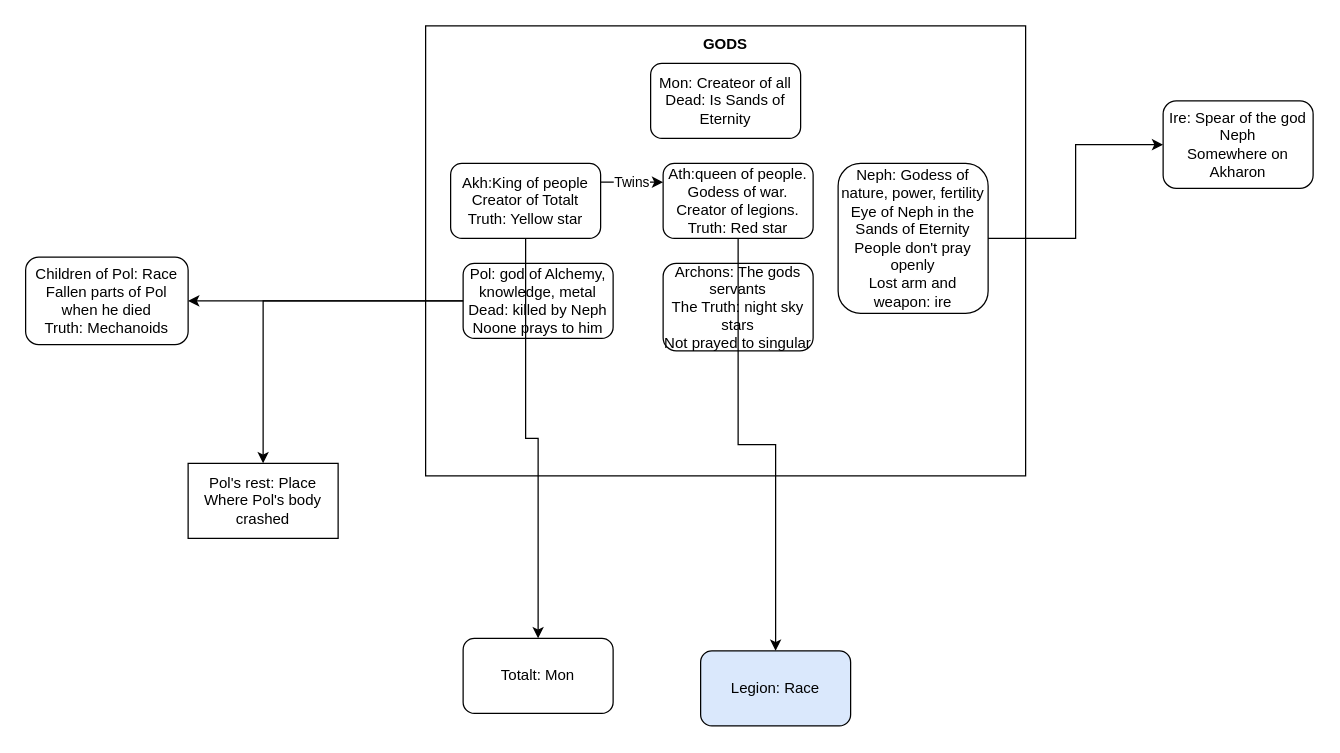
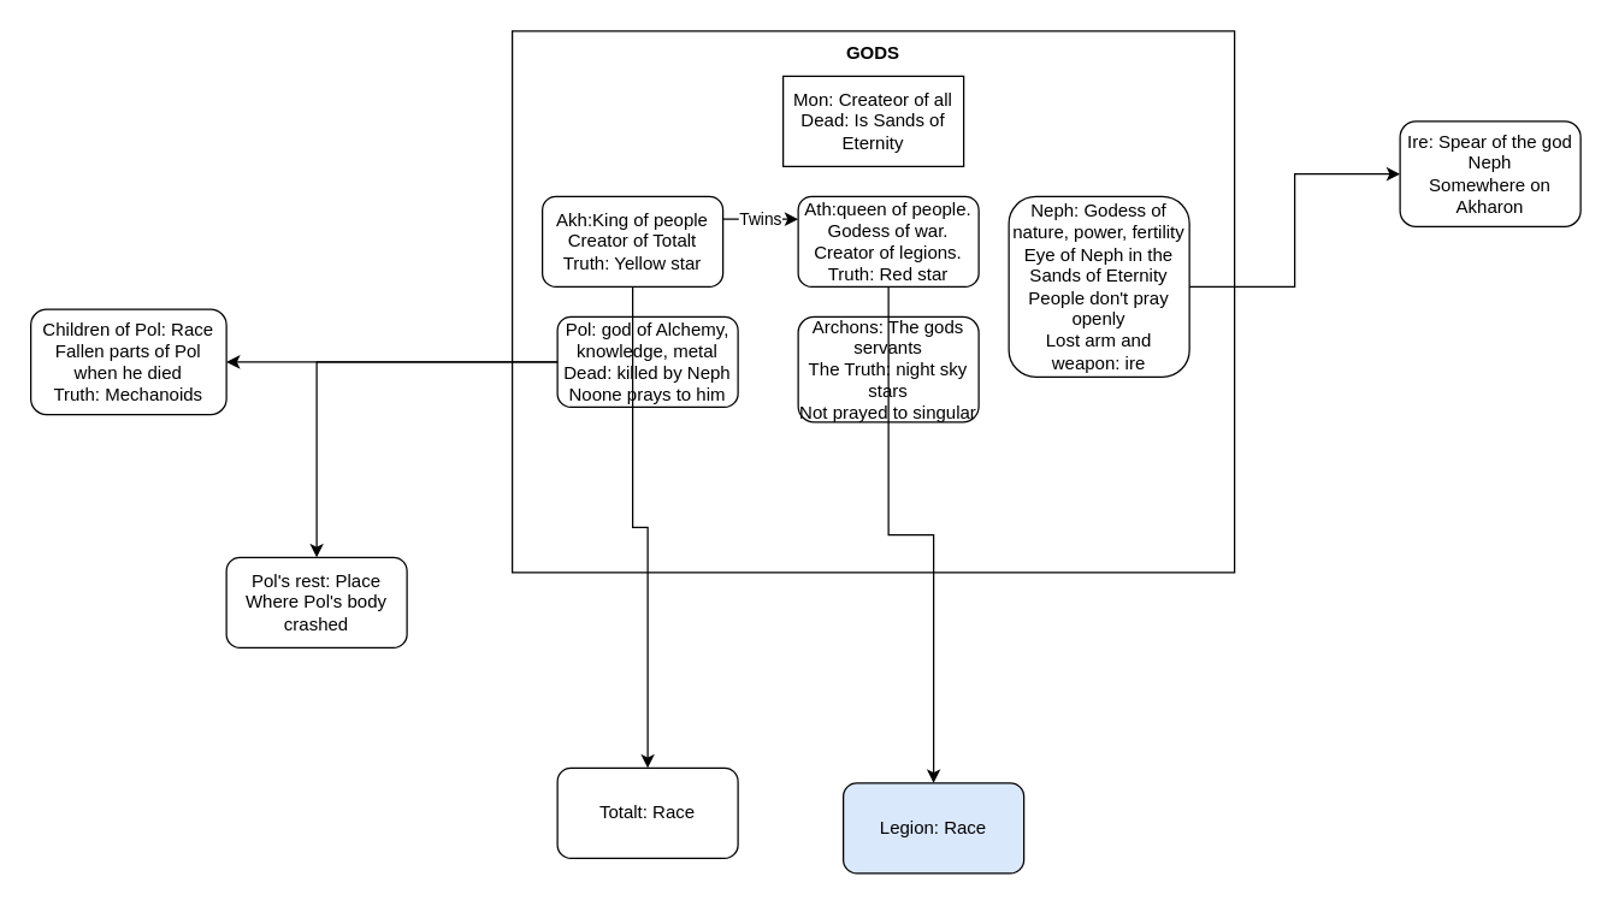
  <mxCell id="0" />
  <mxCell id="1" parent="0" />
  <mxCell id="2" value="Children of Pol: Race&lt;br&gt;Fallen parts of Pol when he died&lt;br&gt;Truth: Mechanoids" style="rounded=1;whiteSpace=wrap;html=1;" vertex="1" parent="1"><mxGeometry x="20" y="205" width="130" height="70" as="geometry" /></mxCell>
- <mxCell id="3" value="Pol's rest: Place&lt;br&gt;Where Pol's body crashed" style="whiteSpace=wrap;html=1;rounded=0;" vertex="1" parent="1"><mxGeometry x="150" y="370" width="120" height="60" as="geometry" /></mxCell>
+ <mxCell id="3" value="Pol's rest: Place&lt;br&gt;Where Pol's body crashed" style="rounded=1;whiteSpace=wrap;html=1;" vertex="1" parent="1"><mxGeometry x="150" y="370" width="120" height="60" as="geometry" /></mxCell>
  <mxCell id="4" value="&lt;font style=&quot;font-size: 12px;&quot;&gt;Ire: Spear of the god Neph&lt;br&gt;Somewhere on Akharon&lt;br&gt;&lt;/font&gt;" style="rounded=1;whiteSpace=wrap;html=1;" vertex="1" parent="1"><mxGeometry x="930" y="80" width="120" height="70" as="geometry" /></mxCell>
- <mxCell id="5" value="Totalt: Mon" style="rounded=1;whiteSpace=wrap;html=1;" vertex="1" parent="1"><mxGeometry y="510" width="120" height="60" as="geometry" x="370" /></mxCell>
+ <mxCell id="5" value="Totalt: Race" style="rounded=1;whiteSpace=wrap;html=1;" vertex="1" parent="1"><mxGeometry y="510" width="120" height="60" as="geometry" x="370" /></mxCell>
  <mxCell id="6" value="Legion: Race" style="rounded=1;whiteSpace=wrap;html=1;fillColor=#dae8fc;" vertex="1" parent="1"><mxGeometry x="560" y="520" width="120" height="60" as="geometry" /></mxCell>
  <mxCell id="7" value="" style="group" vertex="1" connectable="0" parent="1"><mxGeometry x="340" y="20" width="480" height="360" as="geometry" /></mxCell>
  <mxCell id="8" value="" style="group" vertex="1" connectable="0" parent="7"><mxGeometry width="480" height="360" as="geometry" /></mxCell>
  <mxCell id="9" value="" style="rounded=0;whiteSpace=wrap;html=1;" vertex="1" parent="8"><mxGeometry width="480" height="360" as="geometry" /></mxCell>
- <mxCell id="10" value="Mon: Createor of all&lt;br&gt;Dead: Is Sands of Eternity" style="rounded=1;whiteSpace=wrap;html=1;" vertex="1" parent="8"><mxGeometry x="180" y="30" width="120" height="60" as="geometry" /></mxCell>
+ <mxCell id="10" value="Mon: Createor of all&lt;br&gt;Dead: Is Sands of Eternity" style="whiteSpace=wrap;html=1;rounded=0;" vertex="1" parent="8"><mxGeometry x="180" y="30" width="120" height="60" as="geometry" /></mxCell>
  <mxCell id="11" value="Akh:King of people&lt;br&gt;Creator of Totalt&lt;br&gt;Truth: Yellow star" style="rounded=1;whiteSpace=wrap;html=1;" vertex="1" parent="8"><mxGeometry x="20" y="110" width="120" height="60" as="geometry" /></mxCell>
  <mxCell id="12" value="Ath:queen of people. Godess of war. Creator of legions.&lt;br&gt;Truth: Red star" style="rounded=1;whiteSpace=wrap;html=1;" vertex="1" parent="8"><mxGeometry x="190" y="110" width="120" height="60" as="geometry" /></mxCell>
  <mxCell id="13" value="&lt;font style=&quot;font-size: 12px;&quot;&gt;Neph: Godess of nature, power, fertility&lt;br&gt;Eye of Neph in the Sands of Eternity&lt;br&gt;People don't pray openly&lt;br&gt;Lost arm and weapon: ire&lt;br&gt;&lt;/font&gt;" style="rounded=1;whiteSpace=wrap;html=1;" vertex="1" parent="8"><mxGeometry x="330" y="110" width="120" height="120" as="geometry" /></mxCell>
  <mxCell id="14" value="Pol: god of Alchemy, knowledge, metal&lt;br&gt;Dead: killed by Neph&lt;br&gt;Noone prays to him" style="rounded=1;whiteSpace=wrap;html=1;" vertex="1" parent="8"><mxGeometry x="30" y="190" width="120" height="60" as="geometry" /></mxCell>
  <mxCell id="15" value="Archons: The gods servants&lt;br&gt;The Truth: night sky stars&lt;br&gt;Not prayed to singular" style="rounded=1;whiteSpace=wrap;html=1;" vertex="1" parent="8"><mxGeometry x="190" y="190" width="120" height="70" as="geometry" /></mxCell>
  <mxCell id="16" value="Twins" style="edgeStyle=orthogonalEdgeStyle;rounded=0;orthogonalLoop=1;jettySize=auto;html=1;exitX=1;exitY=0.25;exitDx=0;exitDy=0;entryX=0;entryY=0.25;entryDx=0;entryDy=0;strokeColor=default;" edge="1" parent="8" source="11" target="12"><mxGeometry relative="1" as="geometry" /></mxCell>
  <mxCell id="17" value="&lt;b&gt;GODS&lt;/b&gt;" style="text;html=1;strokeColor=none;fillColor=none;align=center;verticalAlign=middle;whiteSpace=wrap;rounded=0;" vertex="1" parent="8"><mxGeometry x="210" width="60" height="30" as="geometry" /></mxCell>
  <mxCell id="18" style="edgeStyle=orthogonalEdgeStyle;rounded=0;orthogonalLoop=1;jettySize=auto;html=1;entryX=0.5;entryY=0;entryDx=0;entryDy=0;exitX=0;exitY=0.5;exitDx=0;exitDy=0;" edge="1" parent="1" source="14" target="3"><mxGeometry relative="1" as="geometry"><mxPoint x="300" y="200" as="sourcePoint" /></mxGeometry></mxCell>
  <mxCell id="19" style="edgeStyle=orthogonalEdgeStyle;rounded=0;orthogonalLoop=1;jettySize=auto;html=1;entryX=1;entryY=0.5;entryDx=0;entryDy=0;" edge="1" parent="1" source="14" target="2"><mxGeometry relative="1" as="geometry" /></mxCell>
  <mxCell id="20" style="edgeStyle=orthogonalEdgeStyle;rounded=0;orthogonalLoop=1;jettySize=auto;html=1;" edge="1" parent="1" source="11" target="5"><mxGeometry relative="1" as="geometry" /></mxCell>
  <mxCell id="21" style="edgeStyle=orthogonalEdgeStyle;rounded=0;orthogonalLoop=1;jettySize=auto;html=1;" edge="1" parent="1" source="12" target="6"><mxGeometry relative="1" as="geometry" /></mxCell>
  <mxCell id="22" style="edgeStyle=orthogonalEdgeStyle;rounded=0;orthogonalLoop=1;jettySize=auto;html=1;entryX=0;entryY=0.5;entryDx=0;entryDy=0;" edge="1" parent="1" source="13" target="4"><mxGeometry relative="1" as="geometry" /></mxCell>
